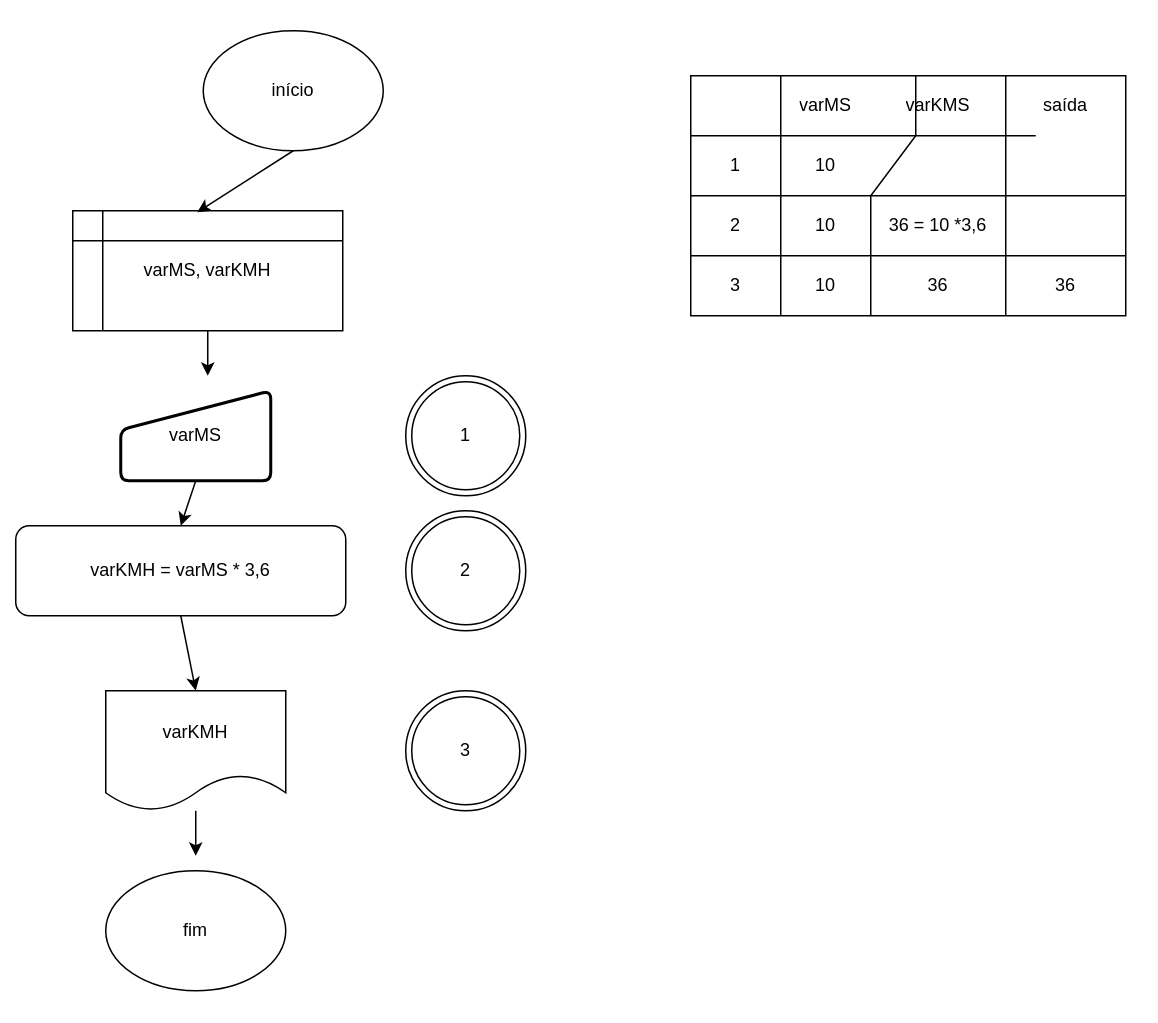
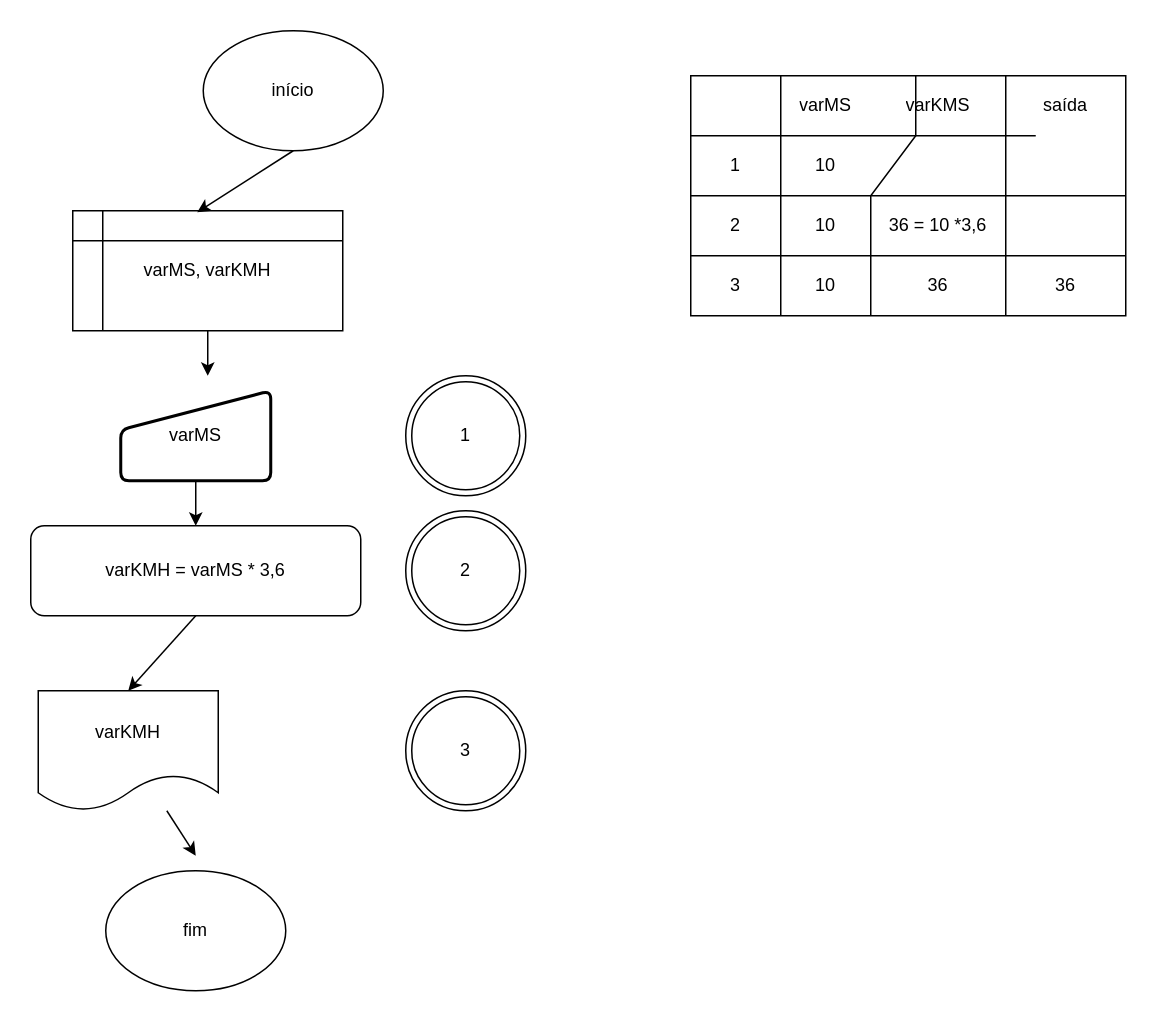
  <mxCell id="0" />
  <mxCell id="1" parent="0" />
  <mxCell id="2" value="início" style="ellipse;whiteSpace=wrap;html=1;" vertex="1" parent="1"><mxGeometry x="135" y="20" width="120" height="80" as="geometry" /></mxCell>
  <mxCell id="3" value="varMS, varKMH" style="shape=internalStorage;whiteSpace=wrap;html=1;backgroundOutline=1;" vertex="1" parent="1"><mxGeometry x="48" y="140" width="180" height="80" as="geometry" /></mxCell>
  <mxCell id="4" value="varMS" style="html=1;strokeWidth=2;shape=manualInput;whiteSpace=wrap;rounded=1;size=26;arcSize=11;" vertex="1" parent="1"><mxGeometry x="80" y="260" width="100" height="60" as="geometry" /></mxCell>
- <mxCell id="5" value="varKMH = varMS * 3,6" style="rounded=1;whiteSpace=wrap;html=1;" vertex="1" parent="1"><mxGeometry x="10" y="350" width="220" height="60" as="geometry" /></mxCell>
- <mxCell id="6" value="varKMH" style="shape=document;whiteSpace=wrap;html=1;boundedLbl=1;" vertex="1" parent="1"><mxGeometry x="70" y="460" width="120" height="80" as="geometry" /></mxCell>
+ <mxCell id="5" value="varKMH = varMS * 3,6" style="rounded=1;whiteSpace=wrap;html=1;" vertex="1" parent="1"><mxGeometry x="20" y="350" width="220" height="60" as="geometry" /></mxCell>
+ <mxCell id="6" value="varKMH" style="shape=document;whiteSpace=wrap;html=1;boundedLbl=1;" vertex="1" parent="1"><mxGeometry x="25" y="460" width="120" height="80" as="geometry" /></mxCell>
  <mxCell id="7" value="fim" style="ellipse;whiteSpace=wrap;html=1;" vertex="1" parent="1"><mxGeometry x="70" y="580" width="120" height="80" as="geometry" /></mxCell>
  <mxCell id="8" value="" style="endArrow=classic;html=1;exitX=0.5;exitY=1;exitDx=0;exitDy=0;entryX=0.461;entryY=0.013;entryDx=0;entryDy=0;entryPerimeter=0;" edge="1" parent="1" source="2" target="3"><mxGeometry width="50" height="50" relative="1" as="geometry"><mxPoint x="370" y="350" as="sourcePoint" /><mxPoint x="420" y="300" as="targetPoint" /></mxGeometry></mxCell>
  <mxCell id="9" value="" style="endArrow=classic;html=1;exitX=0.5;exitY=1;exitDx=0;exitDy=0;" edge="1" parent="1" source="3"><mxGeometry width="50" height="50" relative="1" as="geometry"><mxPoint x="370" y="350" as="sourcePoint" /><mxPoint x="138" y="250" as="targetPoint" /></mxGeometry></mxCell>
  <mxCell id="10" value="" style="endArrow=classic;html=1;exitX=0.5;exitY=1;exitDx=0;exitDy=0;entryX=0.5;entryY=0;entryDx=0;entryDy=0;" edge="1" parent="1" source="4" target="5"><mxGeometry width="50" height="50" relative="1" as="geometry"><mxPoint x="370" y="350" as="sourcePoint" /><mxPoint x="420" y="300" as="targetPoint" /></mxGeometry></mxCell>
  <mxCell id="11" value="" style="endArrow=classic;html=1;exitX=0.5;exitY=1;exitDx=0;exitDy=0;entryX=0.5;entryY=0;entryDx=0;entryDy=0;" edge="1" parent="1" source="5" target="6"><mxGeometry width="50" height="50" relative="1" as="geometry"><mxPoint x="370" y="350" as="sourcePoint" /><mxPoint x="420" y="300" as="targetPoint" /></mxGeometry></mxCell>
  <mxCell id="12" value="" style="endArrow=classic;html=1;" edge="1" parent="1" source="6"><mxGeometry width="50" height="50" relative="1" as="geometry"><mxPoint x="130" y="550" as="sourcePoint" /><mxPoint x="130" y="570" as="targetPoint" /></mxGeometry></mxCell>
  <mxCell id="13" value="" style="shape=table;html=1;whiteSpace=wrap;startSize=0;container=1;collapsible=0;childLayout=tableLayout;" vertex="1" parent="1"><mxGeometry x="460" y="50" width="290" height="160" as="geometry" /></mxCell>
  <mxCell id="14" style="shape=partialRectangle;html=1;whiteSpace=wrap;collapsible=0;dropTarget=0;pointerEvents=0;fillColor=none;top=0;left=0;bottom=0;right=0;points=[[0,0.5],[1,0.5]];portConstraint=eastwest;" vertex="1" parent="13"><mxGeometry width="290" height="40" as="geometry" /></mxCell>
  <mxCell id="15" value="varMS" style="shape=partialRectangle;html=1;whiteSpace=wrap;connectable=0;fillColor=none;top=0;left=0;bottom=0;right=0;overflow=hidden;" vertex="1" parent="14"><mxGeometry x="60" width="60" height="40" as="geometry" /></mxCell>
  <mxCell id="16" value="varKMS" style="shape=partialRectangle;html=1;whiteSpace=wrap;connectable=0;fillColor=none;top=0;left=0;bottom=0;right=0;overflow=hidden;" vertex="1" parent="14"><mxGeometry x="120" width="90" height="40" as="geometry" /></mxCell>
  <mxCell id="17" value="saída" style="shape=partialRectangle;html=1;whiteSpace=wrap;connectable=0;fillColor=none;top=0;left=0;bottom=0;right=0;overflow=hidden;" vertex="1" parent="14"><mxGeometry x="210" width="80" height="40" as="geometry" /></mxCell>
  <mxCell id="18" style="shape=partialRectangle;html=1;whiteSpace=wrap;collapsible=0;dropTarget=0;pointerEvents=0;fillColor=none;top=0;left=0;bottom=0;right=0;points=[[0,0.5],[1,0.5]];portConstraint=eastwest;" vertex="1" parent="13"><mxGeometry y="40" width="290" height="40" as="geometry" /></mxCell>
  <mxCell id="19" value="1" style="shape=partialRectangle;html=1;whiteSpace=wrap;connectable=0;fillColor=none;top=0;left=0;bottom=0;right=0;overflow=hidden;" vertex="1" parent="18"><mxGeometry width="60" height="40" as="geometry" /></mxCell>
  <mxCell id="20" value="10" style="shape=partialRectangle;html=1;whiteSpace=wrap;connectable=0;fillColor=none;top=0;left=0;bottom=0;right=0;overflow=hidden;" vertex="1" parent="18"><mxGeometry x="60" width="60" height="40" as="geometry" /></mxCell>
  <mxCell id="21" style="shape=partialRectangle;html=1;whiteSpace=wrap;connectable=0;fillColor=none;top=0;left=0;bottom=0;right=0;overflow=hidden;" vertex="1" parent="18"><mxGeometry x="120" width="90" height="40" as="geometry" /></mxCell>
  <mxCell id="22" style="shape=partialRectangle;html=1;whiteSpace=wrap;connectable=0;fillColor=none;top=0;left=0;bottom=0;right=0;overflow=hidden;" vertex="1" parent="18"><mxGeometry x="210" width="80" height="40" as="geometry" /></mxCell>
  <mxCell id="23" value="" style="shape=partialRectangle;html=1;whiteSpace=wrap;collapsible=0;dropTarget=0;pointerEvents=0;fillColor=none;top=0;left=0;bottom=0;right=0;points=[[0,0.5],[1,0.5]];portConstraint=eastwest;" vertex="1" parent="13"><mxGeometry y="80" width="290" height="40" as="geometry" /></mxCell>
  <mxCell id="24" value="2" style="shape=partialRectangle;html=1;whiteSpace=wrap;connectable=0;fillColor=none;top=0;left=0;bottom=0;right=0;overflow=hidden;" vertex="1" parent="23"><mxGeometry width="60" height="40" as="geometry" /></mxCell>
  <mxCell id="25" value="10" style="shape=partialRectangle;html=1;whiteSpace=wrap;connectable=0;fillColor=none;top=0;left=0;bottom=0;right=0;overflow=hidden;" vertex="1" parent="23"><mxGeometry x="60" width="60" height="40" as="geometry" /></mxCell>
  <mxCell id="26" value="36 = 10 *3,6" style="shape=partialRectangle;html=1;whiteSpace=wrap;connectable=0;fillColor=none;top=0;left=0;bottom=0;right=0;overflow=hidden;" vertex="1" parent="23"><mxGeometry x="120" width="90" height="40" as="geometry" /></mxCell>
  <mxCell id="27" style="shape=partialRectangle;html=1;whiteSpace=wrap;connectable=0;fillColor=none;top=0;left=0;bottom=0;right=0;overflow=hidden;" vertex="1" parent="23"><mxGeometry x="210" width="80" height="40" as="geometry" /></mxCell>
  <mxCell id="28" value="" style="shape=partialRectangle;html=1;whiteSpace=wrap;collapsible=0;dropTarget=0;pointerEvents=0;fillColor=none;top=0;left=0;bottom=0;right=0;points=[[0,0.5],[1,0.5]];portConstraint=eastwest;" vertex="1" parent="13"><mxGeometry y="120" width="290" height="40" as="geometry" /></mxCell>
  <mxCell id="29" value="3" style="shape=partialRectangle;html=1;whiteSpace=wrap;connectable=0;fillColor=none;top=0;left=0;bottom=0;right=0;overflow=hidden;" vertex="1" parent="28"><mxGeometry width="60" height="40" as="geometry" /></mxCell>
  <mxCell id="30" value="10" style="shape=partialRectangle;html=1;whiteSpace=wrap;connectable=0;fillColor=none;top=0;left=0;bottom=0;right=0;overflow=hidden;" vertex="1" parent="28"><mxGeometry x="60" width="60" height="40" as="geometry" /></mxCell>
  <mxCell id="31" value="36" style="shape=partialRectangle;html=1;whiteSpace=wrap;connectable=0;fillColor=none;top=0;left=0;bottom=0;right=0;overflow=hidden;" vertex="1" parent="28"><mxGeometry x="120" width="90" height="40" as="geometry" /></mxCell>
  <mxCell id="32" value="36" style="shape=partialRectangle;html=1;whiteSpace=wrap;connectable=0;fillColor=none;top=0;left=0;bottom=0;right=0;overflow=hidden;" vertex="1" parent="28"><mxGeometry x="210" width="80" height="40" as="geometry" /></mxCell>
  <mxCell id="33" value="1" style="ellipse;shape=doubleEllipse;whiteSpace=wrap;html=1;aspect=fixed;" vertex="1" parent="1"><mxGeometry x="270" y="250" width="80" height="80" as="geometry" /></mxCell>
  <mxCell id="34" value="2" style="ellipse;shape=doubleEllipse;whiteSpace=wrap;html=1;aspect=fixed;" vertex="1" parent="1"><mxGeometry x="270" y="340" width="80" height="80" as="geometry" /></mxCell>
  <mxCell id="35" value="3" style="ellipse;shape=doubleEllipse;whiteSpace=wrap;html=1;aspect=fixed;" vertex="1" parent="1"><mxGeometry x="270" y="460" width="80" height="80" as="geometry" /></mxCell>
